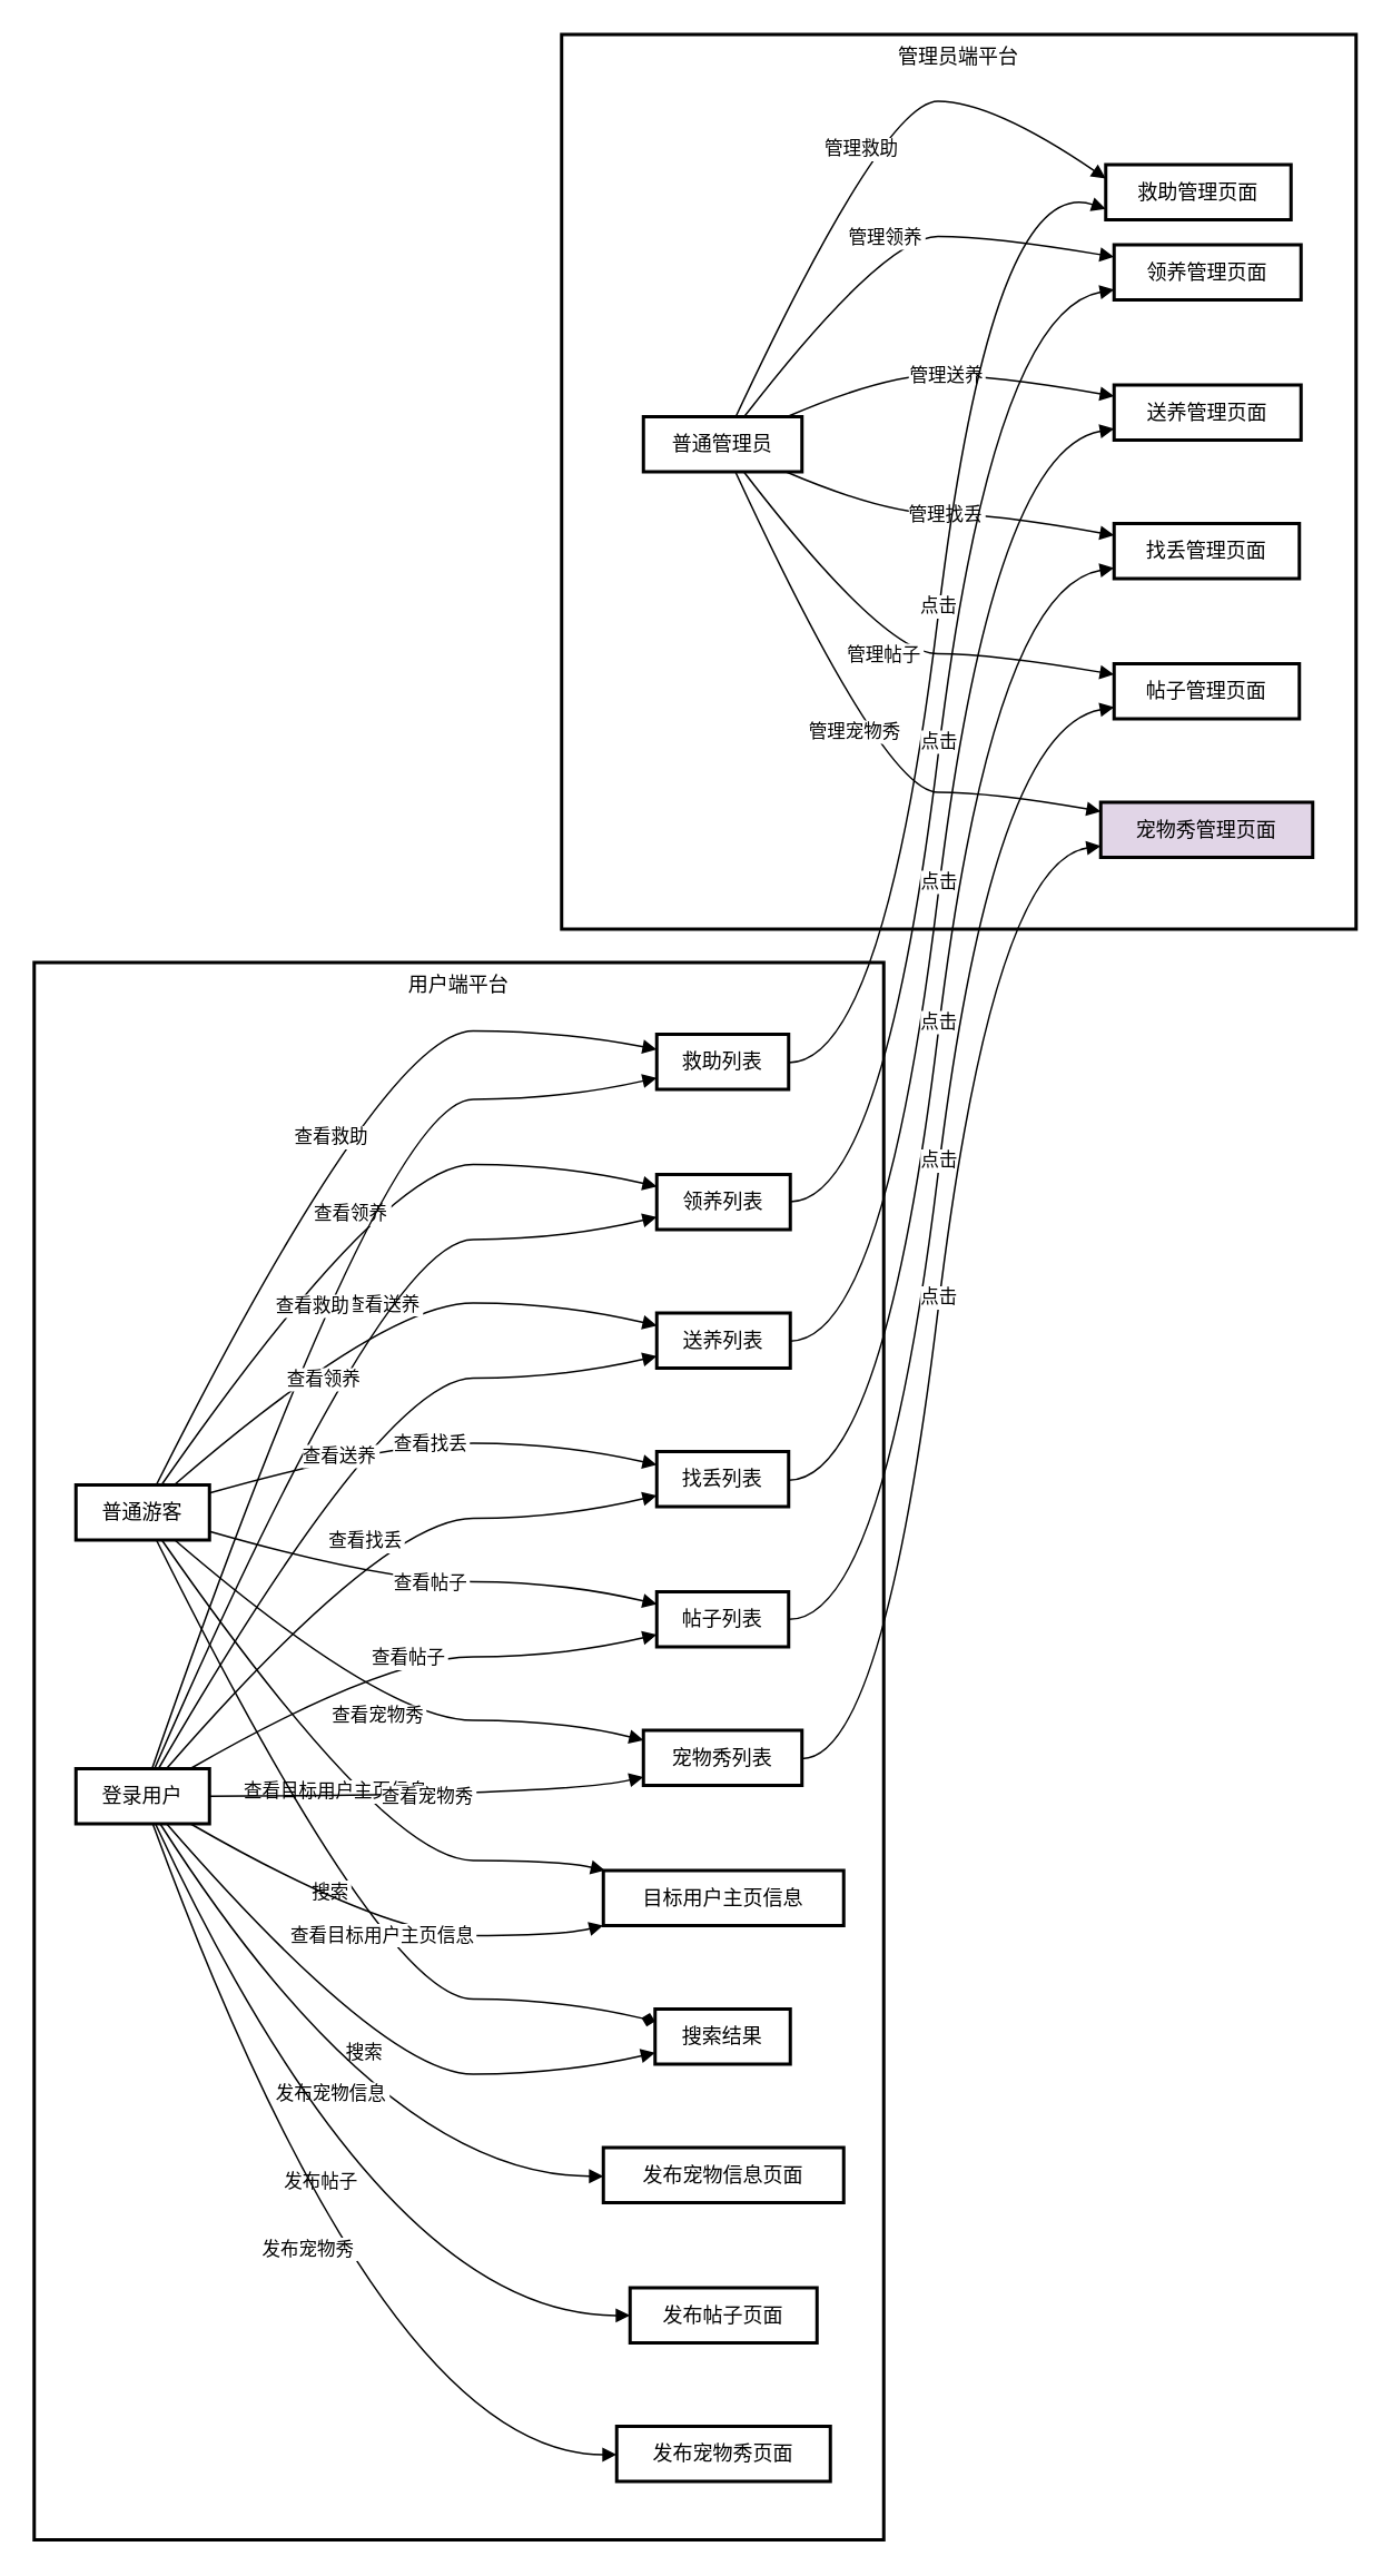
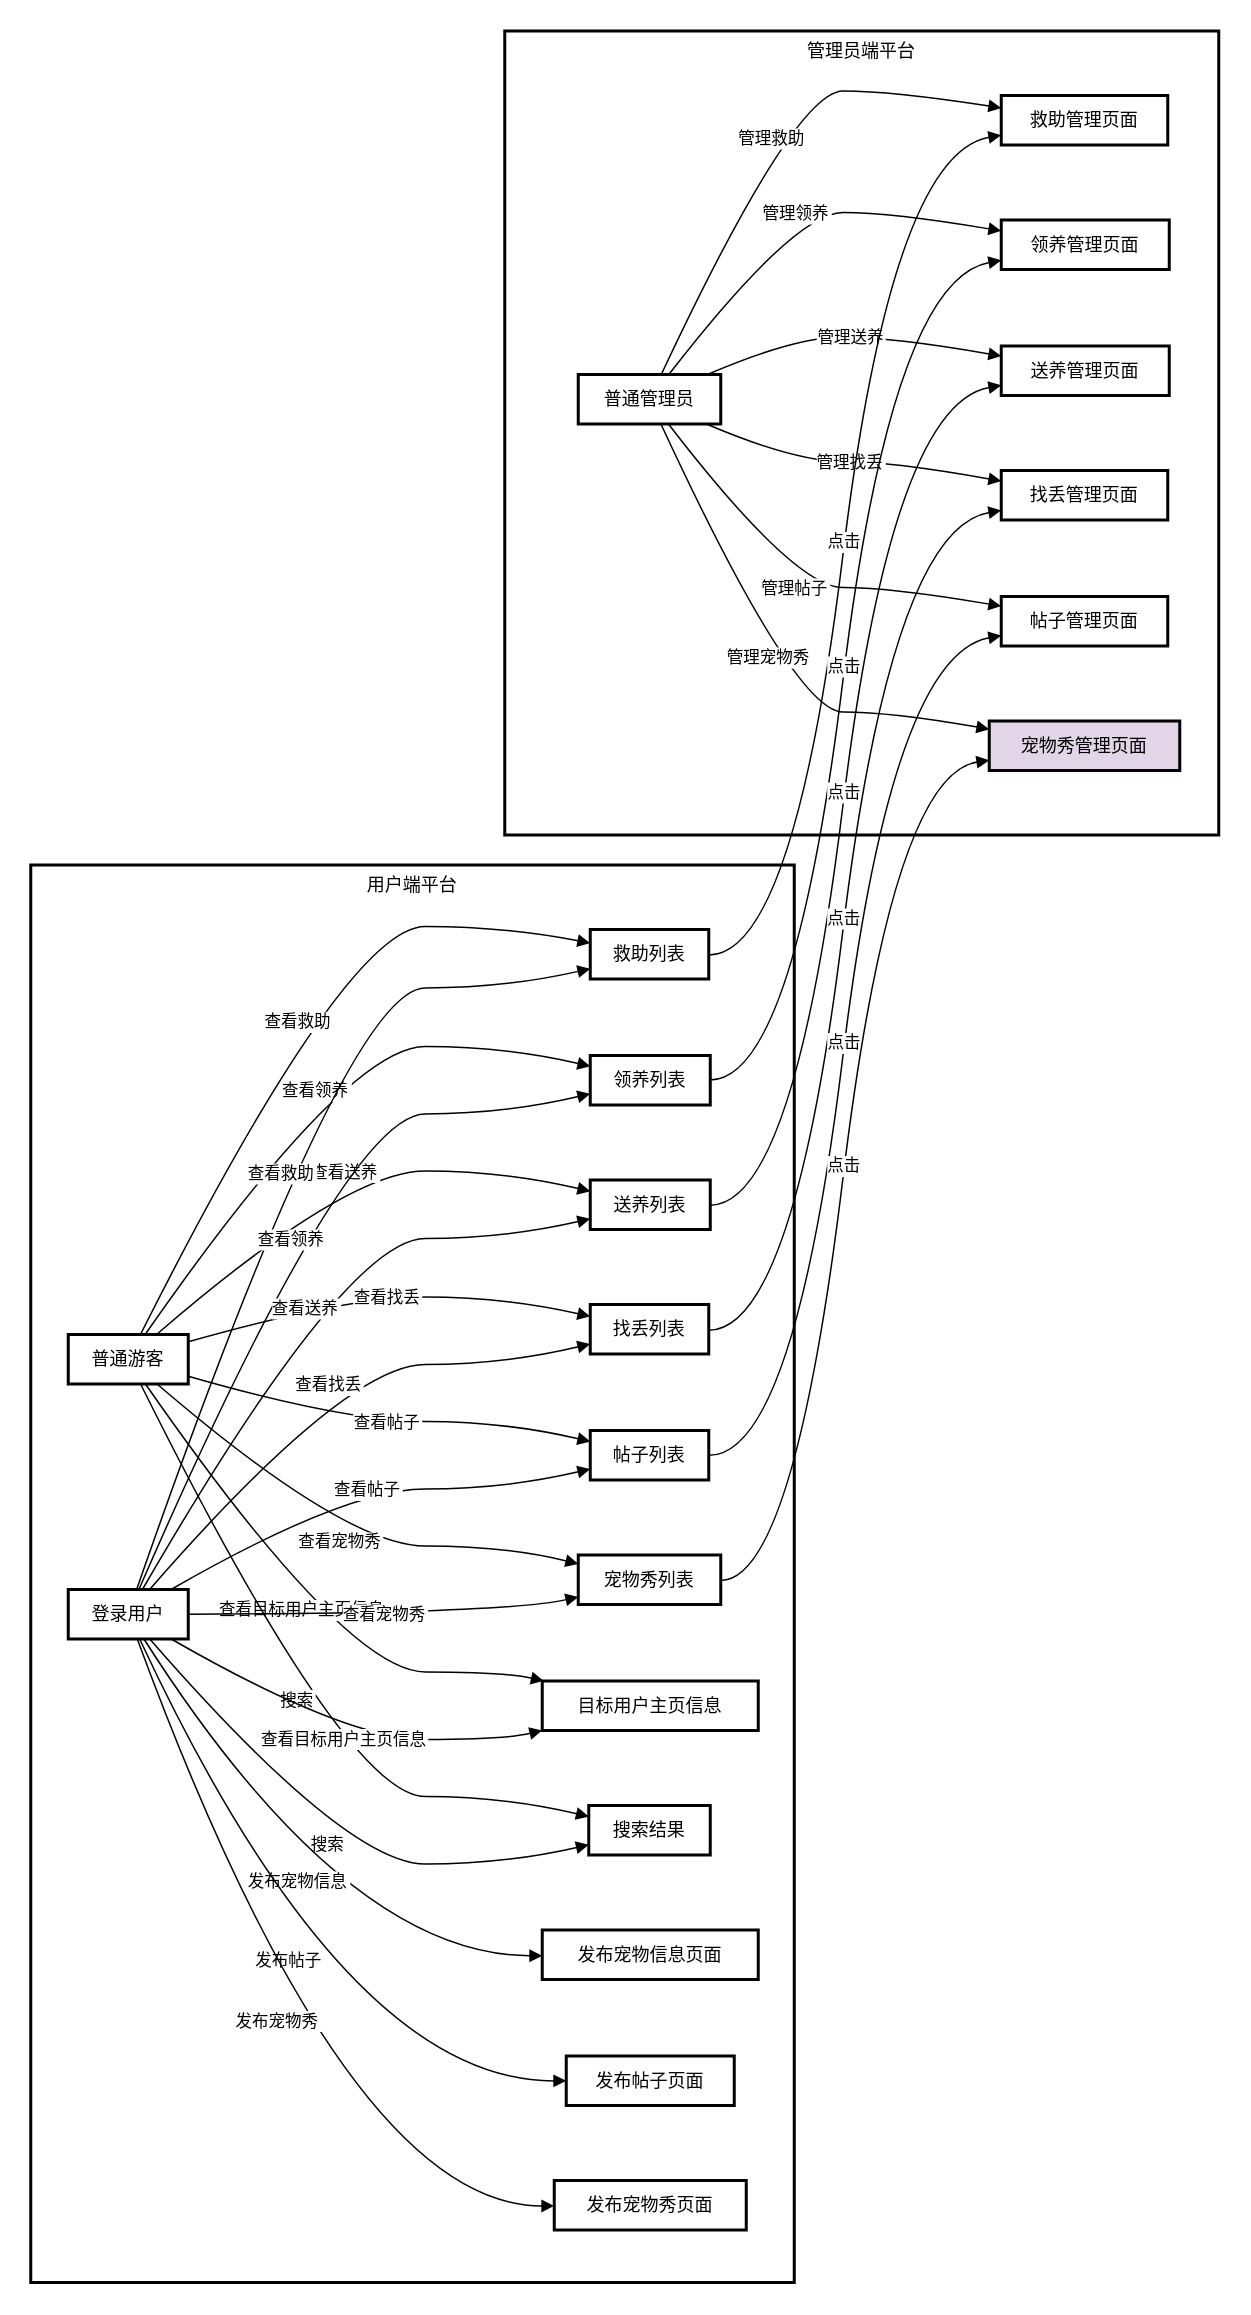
  <mxCell id="0" />
  <mxCell id="1" parent="0" />
  <mxCell id="2" value="管理员端平台" style="whiteSpace=wrap;strokeWidth=2;verticalAlign=top;" vertex="1" parent="1"><mxGeometry x="336" width="476" height="536" as="geometry" y="20" /></mxCell>
- <mxCell id="3" value="救助管理页面" style="whiteSpace=wrap;strokeWidth=2;" vertex="1" parent="1"><mxGeometry x="662" y="98" width="111" height="33" as="geometry" /></mxCell>
+ <mxCell id="3" value="救助管理页面" style="whiteSpace=wrap;strokeWidth=2;" vertex="1" parent="1"><mxGeometry x="667" y="63" width="111" height="33" as="geometry" /></mxCell>
  <mxCell id="4" value="普通管理员" style="whiteSpace=wrap;strokeWidth=2;" vertex="1" parent="1"><mxGeometry x="385" y="249" width="95" height="33" as="geometry" /></mxCell>
  <mxCell id="5" value="领养管理页面" style="whiteSpace=wrap;strokeWidth=2;" vertex="1" parent="1"><mxGeometry x="667" y="146" width="112" height="33" as="geometry" /></mxCell>
  <mxCell id="6" value="送养管理页面" style="whiteSpace=wrap;strokeWidth=2;" vertex="1" parent="1"><mxGeometry x="667" y="230" width="112" height="33" as="geometry" /></mxCell>
  <mxCell id="7" value="找丢管理页面" style="whiteSpace=wrap;strokeWidth=2;" vertex="1" parent="1"><mxGeometry x="667" y="313" width="111" height="33" as="geometry" /></mxCell>
  <mxCell id="8" value="帖子管理页面" style="whiteSpace=wrap;strokeWidth=2;" vertex="1" parent="1"><mxGeometry x="667" y="397" width="111" height="33" as="geometry" /></mxCell>
  <mxCell id="9" value="宠物秀管理页面" style="whiteSpace=wrap;strokeWidth=2;fillColor=#e1d5e7;" vertex="1" parent="1"><mxGeometry x="659" y="480" width="127" height="33" as="geometry" /></mxCell>
  <mxCell id="10" value="用户端平台" style="whiteSpace=wrap;strokeWidth=2;verticalAlign=top;" vertex="1" parent="1"><mxGeometry y="576" width="509" height="945" as="geometry" x="20" /></mxCell>
  <mxCell id="11" value="救助列表" style="whiteSpace=wrap;strokeWidth=2;" vertex="1" parent="1"><mxGeometry x="393" y="619" width="79" height="33" as="geometry" /></mxCell>
  <mxCell id="12" value="普通游客" style="whiteSpace=wrap;strokeWidth=2;" vertex="1" parent="1"><mxGeometry x="45" y="889" width="80" height="33" as="geometry" /></mxCell>
  <mxCell id="13" value="领养列表" style="whiteSpace=wrap;strokeWidth=2;" vertex="1" parent="1"><mxGeometry x="393" y="703" width="80" height="33" as="geometry" /></mxCell>
  <mxCell id="14" value="送养列表" style="whiteSpace=wrap;strokeWidth=2;" vertex="1" parent="1"><mxGeometry x="393" y="786" width="80" height="33" as="geometry" /></mxCell>
  <mxCell id="15" value="找丢列表" style="whiteSpace=wrap;strokeWidth=2;" vertex="1" parent="1"><mxGeometry x="393" y="869" width="79" height="33" as="geometry" /></mxCell>
  <mxCell id="16" value="帖子列表" style="whiteSpace=wrap;strokeWidth=2;" vertex="1" parent="1"><mxGeometry x="393" y="953" width="79" height="33" as="geometry" /></mxCell>
  <mxCell id="17" value="宠物秀列表" style="whiteSpace=wrap;strokeWidth=2;" vertex="1" parent="1"><mxGeometry x="385" y="1036" width="95" height="33" as="geometry" /></mxCell>
  <mxCell id="18" value="目标用户主页信息" style="whiteSpace=wrap;strokeWidth=2;" vertex="1" parent="1"><mxGeometry x="361" y="1120" width="144" height="33" as="geometry" /></mxCell>
  <mxCell id="19" value="搜索结果" style="whiteSpace=wrap;strokeWidth=2;" vertex="1" parent="1"><mxGeometry x="392" y="1203" width="81" height="33" as="geometry" /></mxCell>
  <mxCell id="20" value="登录用户" style="whiteSpace=wrap;strokeWidth=2;" vertex="1" parent="1"><mxGeometry x="45" y="1059" width="80" height="33" as="geometry" /></mxCell>
  <mxCell id="21" value="发布宠物信息页面" style="whiteSpace=wrap;strokeWidth=2;" vertex="1" parent="1"><mxGeometry x="361" y="1286" width="144" height="33" as="geometry" /></mxCell>
  <mxCell id="22" value="发布帖子页面" style="whiteSpace=wrap;strokeWidth=2;" vertex="1" parent="1"><mxGeometry x="377" y="1370" width="112" height="33" as="geometry" /></mxCell>
  <mxCell id="23" value="发布宠物秀页面" style="whiteSpace=wrap;strokeWidth=2;" vertex="1" parent="1"><mxGeometry x="369" y="1453" width="128" height="33" as="geometry" /></mxCell>
  <mxCell id="24" value="查看救助" style="curved=1;startArrow=none;endArrow=block;exitX=0.604;exitY=-0.011;entryX=9.657e-8;entryY=0.276;" edge="1" parent="1" source="12" target="11"><mxGeometry relative="1" as="geometry"><Array as="points"><mxPoint x="230" y="617" /><mxPoint x="336" y="617" /></Array></mxGeometry></mxCell>
  <mxCell id="25" value="查看领养" style="curved=1;startArrow=none;endArrow=block;exitX=0.644;exitY=-0.011;entryX=-0.005;entryY=0.215;" edge="1" parent="1" source="12" target="13"><mxGeometry relative="1" as="geometry"><Array as="points"><mxPoint x="230" y="697" /><mxPoint x="336" y="697" /></Array></mxGeometry></mxCell>
  <mxCell id="26" value="查看送养" style="curved=1;startArrow=none;endArrow=block;exitX=0.741;exitY=-0.011;entryX=-0.005;entryY=0.227;" edge="1" parent="1" source="12" target="14"><mxGeometry relative="1" as="geometry"><Array as="points"><mxPoint x="230" y="780" /><mxPoint x="336" y="780" /></Array></mxGeometry></mxCell>
  <mxCell id="27" value="查看找丢" style="curved=1;startArrow=none;endArrow=block;exitX=0.998;exitY=0.148;entryX=9.657e-8;entryY=0.242;" edge="1" parent="1" source="12" target="15"><mxGeometry relative="1" as="geometry"><Array as="points"><mxPoint x="230" y="864" /><mxPoint x="336" y="864" /></Array></mxGeometry></mxCell>
  <mxCell id="28" value="查看帖子" style="curved=1;startArrow=none;endArrow=block;exitX=0.998;exitY=0.842;entryX=9.657e-8;entryY=0.224;" edge="1" parent="1" source="12" target="16"><mxGeometry relative="1" as="geometry"><Array as="points"><mxPoint x="230" y="947" /><mxPoint x="336" y="947" /></Array></mxGeometry></mxCell>
  <mxCell id="29" value="查看宠物秀" style="curved=1;startArrow=none;endArrow=block;exitX=0.741;exitY=1.002;entryX=8.031e-8;entryY=0.179;" edge="1" parent="1" source="12" target="17"><mxGeometry relative="1" as="geometry"><Array as="points"><mxPoint x="230" y="1030" /><mxPoint x="336" y="1030" /></Array></mxGeometry></mxCell>
  <mxCell id="30" value="查看目标用户主页信息" style="curved=1;startArrow=none;endArrow=block;exitX=0.644;exitY=1.002;entryX=-0.003;entryY=-0.01;" edge="1" parent="1" source="12" target="18"><mxGeometry relative="1" as="geometry"><Array as="points"><mxPoint x="230" y="1114" /><mxPoint x="336" y="1114" /></Array></mxGeometry></mxCell>
- <mxCell id="31" value="搜索" style="curved=1;startArrow=none;endArrow=diamond;exitX=0.603;exitY=1.002;entryX=0.002;entryY=0.224;" edge="1" parent="1" source="12" target="19"><mxGeometry relative="1" as="geometry"><Array as="points"><mxPoint x="230" y="1197" /><mxPoint x="336" y="1197" /></Array></mxGeometry></mxCell>
+ <mxCell id="31" value="搜索" style="curved=1;startArrow=none;endArrow=block;exitX=0.603;exitY=1.002;entryX=0.002;entryY=0.224;" edge="1" parent="1" source="12" target="19"><mxGeometry relative="1" as="geometry"><Array as="points"><mxPoint x="230" y="1197" /><mxPoint x="336" y="1197" /></Array></mxGeometry></mxCell>
  <mxCell id="32" value="查看救助" style="curved=1;startArrow=none;endArrow=block;exitX=0.571;exitY=-0.008;entryX=9.657e-8;entryY=0.792;" edge="1" parent="1" source="20" target="11"><mxGeometry relative="1" as="geometry"><Array as="points"><mxPoint x="230" y="658" /><mxPoint x="336" y="658" /></Array></mxGeometry></mxCell>
  <mxCell id="33" value="查看领养" style="curved=1;startArrow=none;endArrow=block;exitX=0.59;exitY=-0.008;entryX=-0.005;entryY=0.776;" edge="1" parent="1" source="20" target="13"><mxGeometry relative="1" as="geometry"><Array as="points"><mxPoint x="230" y="742" /><mxPoint x="336" y="742" /></Array></mxGeometry></mxCell>
  <mxCell id="34" value="查看送养" style="curved=1;startArrow=none;endArrow=block;exitX=0.62;exitY=-0.008;entryX=-0.005;entryY=0.788;" edge="1" parent="1" source="20" target="14"><mxGeometry relative="1" as="geometry"><Array as="points"><mxPoint x="230" y="825" /><mxPoint x="336" y="825" /></Array></mxGeometry></mxCell>
  <mxCell id="35" value="查看找丢" style="curved=1;startArrow=none;endArrow=block;exitX=0.681;exitY=-0.008;entryX=9.657e-8;entryY=0.798;" edge="1" parent="1" source="20" target="15"><mxGeometry relative="1" as="geometry"><Array as="points"><mxPoint x="230" y="909" /><mxPoint x="336" y="909" /></Array></mxGeometry></mxCell>
  <mxCell id="36" value="查看帖子" style="curved=1;startArrow=none;endArrow=block;exitX=0.862;exitY=-0.008;entryX=9.657e-8;entryY=0.779;" edge="1" parent="1" source="20" target="16"><mxGeometry relative="1" as="geometry"><Array as="points"><mxPoint x="230" y="992" /><mxPoint x="336" y="992" /></Array></mxGeometry></mxCell>
  <mxCell id="37" value="查看宠物秀" style="curved=1;startArrow=none;endArrow=block;exitX=0.998;exitY=0.498;entryX=8.031e-8;entryY=0.848;" edge="1" parent="1" source="20" target="17"><mxGeometry relative="1" as="geometry"><Array as="points"><mxPoint x="336" y="1075" /></Array></mxGeometry></mxCell>
  <mxCell id="38" value="查看目标用户主页信息" style="curved=1;startArrow=none;endArrow=block;exitX=0.862;exitY=1.005;entryX=-0.003;entryY=1.001;" edge="1" parent="1" source="20" target="18"><mxGeometry relative="1" as="geometry"><Array as="points"><mxPoint x="230" y="1159" /><mxPoint x="336" y="1159" /></Array></mxGeometry></mxCell>
  <mxCell id="39" value="搜索" style="curved=1;startArrow=none;endArrow=block;exitX=0.681;exitY=1.005;entryX=0.002;entryY=0.791;" edge="1" parent="1" source="20" target="19"><mxGeometry relative="1" as="geometry"><Array as="points"><mxPoint x="230" y="1242" /><mxPoint x="336" y="1242" /></Array></mxGeometry></mxCell>
  <mxCell id="40" value="发布宠物信息" style="curved=1;startArrow=none;endArrow=block;exitX=0.632;exitY=1.005;entryX=-0.003;entryY=0.52;" edge="1" parent="1" source="20" target="21"><mxGeometry relative="1" as="geometry"><Array as="points"><mxPoint x="230" y="1303" /></Array></mxGeometry></mxCell>
  <mxCell id="41" value="发布帖子" style="curved=1;startArrow=none;endArrow=block;exitX=0.596;exitY=1.005;entryX=-0.004;entryY=0.502;" edge="1" parent="1" source="20" target="22"><mxGeometry relative="1" as="geometry"><Array as="points"><mxPoint x="230" y="1387" /></Array></mxGeometry></mxCell>
  <mxCell id="42" value="发布宠物秀" style="curved=1;startArrow=none;endArrow=block;exitX=0.576;exitY=1.005;entryX=-0.003;entryY=0.514;" edge="1" parent="1" source="20" target="23"><mxGeometry relative="1" as="geometry"><Array as="points"><mxPoint x="230" y="1470" /></Array></mxGeometry></mxCell>
  <mxCell id="43" value="管理救助" style="curved=1;startArrow=none;endArrow=block;exitX=0.583;exitY=-0.002;entryX=0.004;entryY=0.253;" edge="1" parent="1" source="4" target="3"><mxGeometry relative="1" as="geometry"><Array as="points"><mxPoint x="529" y="60" /><mxPoint x="594" y="60" /></Array></mxGeometry></mxCell>
  <mxCell id="44" value="管理领养" style="curved=1;startArrow=none;endArrow=block;exitX=0.636;exitY=-0.002;entryX=6.812e-8;entryY=0.22;" edge="1" parent="1" source="4" target="5"><mxGeometry relative="1" as="geometry"><Array as="points"><mxPoint x="529" y="141" /><mxPoint x="594" y="141" /></Array></mxGeometry></mxCell>
  <mxCell id="45" value="管理送养" style="curved=1;startArrow=none;endArrow=block;exitX=0.908;exitY=-0.002;entryX=6.812e-8;entryY=0.202;" edge="1" parent="1" source="4" target="6"><mxGeometry relative="1" as="geometry"><Array as="points"><mxPoint x="529" y="224" /><mxPoint x="594" y="224" /></Array></mxGeometry></mxCell>
  <mxCell id="46" value="管理找丢" style="curved=1;startArrow=none;endArrow=block;exitX=0.908;exitY=1.011;entryX=0.004;entryY=0.216;" edge="1" parent="1" source="4" target="7"><mxGeometry relative="1" as="geometry"><Array as="points"><mxPoint x="529" y="307" /><mxPoint x="594" y="307" /></Array></mxGeometry></mxCell>
  <mxCell id="47" value="管理帖子" style="curved=1;startArrow=none;endArrow=block;exitX=0.636;exitY=1.011;entryX=0.004;entryY=0.198;" edge="1" parent="1" source="4" target="8"><mxGeometry relative="1" as="geometry"><Array as="points"><mxPoint x="529" y="391" /><mxPoint x="594" y="391" /></Array></mxGeometry></mxCell>
  <mxCell id="48" value="管理宠物秀" style="curved=1;startArrow=none;endArrow=block;exitX=0.582;exitY=1.011;entryX=0.003;entryY=0.168;" edge="1" parent="1" source="4" target="9"><mxGeometry relative="1" as="geometry"><Array as="points"><mxPoint x="529" y="474" /><mxPoint x="594" y="474" /></Array></mxGeometry></mxCell>
  <mxCell id="49" value="点击" style="curved=1;startArrow=none;endArrow=block;exitX=1.0;exitY=0.514;entryX=0.004;entryY=0.799;" edge="1" parent="1" source="11" target="3"><mxGeometry relative="1" as="geometry"><Array as="points"><mxPoint x="529" y="636" /><mxPoint x="594" y="102" /></Array></mxGeometry></mxCell>
  <mxCell id="50" value="点击" style="curved=1;startArrow=none;endArrow=block;exitX=0.993;exitY=0.495;entryX=6.812e-8;entryY=0.813;" edge="1" parent="1" source="13" target="5"><mxGeometry relative="1" as="geometry"><Array as="points"><mxPoint x="529" y="719" /><mxPoint x="594" y="186" /></Array></mxGeometry></mxCell>
  <mxCell id="51" value="点击" style="curved=1;startArrow=none;endArrow=block;exitX=0.993;exitY=0.508;entryX=6.812e-8;entryY=0.795;" edge="1" parent="1" source="14" target="6"><mxGeometry relative="1" as="geometry"><Array as="points"><mxPoint x="529" y="803" /><mxPoint x="594" y="269" /></Array></mxGeometry></mxCell>
  <mxCell id="52" value="点击" style="curved=1;startArrow=none;endArrow=block;exitX=1.0;exitY=0.52;entryX=0.004;entryY=0.805;" edge="1" parent="1" source="15" target="7"><mxGeometry relative="1" as="geometry"><Array as="points"><mxPoint x="529" y="886" /><mxPoint x="594" y="352" /></Array></mxGeometry></mxCell>
  <mxCell id="53" value="点击" style="curved=1;startArrow=none;endArrow=block;exitX=1.0;exitY=0.502;entryX=0.004;entryY=0.787;" edge="1" parent="1" source="16" target="8"><mxGeometry relative="1" as="geometry"><Array as="points"><mxPoint x="529" y="970" /><mxPoint x="594" y="436" /></Array></mxGeometry></mxCell>
  <mxCell id="54" value="点击" style="curved=1;startArrow=none;endArrow=block;exitX=1.0;exitY=0.514;entryX=0.003;entryY=0.792;" edge="1" parent="1" source="17" target="9"><mxGeometry relative="1" as="geometry"><Array as="points"><mxPoint x="529" y="1053" /><mxPoint x="594" y="516" /></Array></mxGeometry></mxCell>
